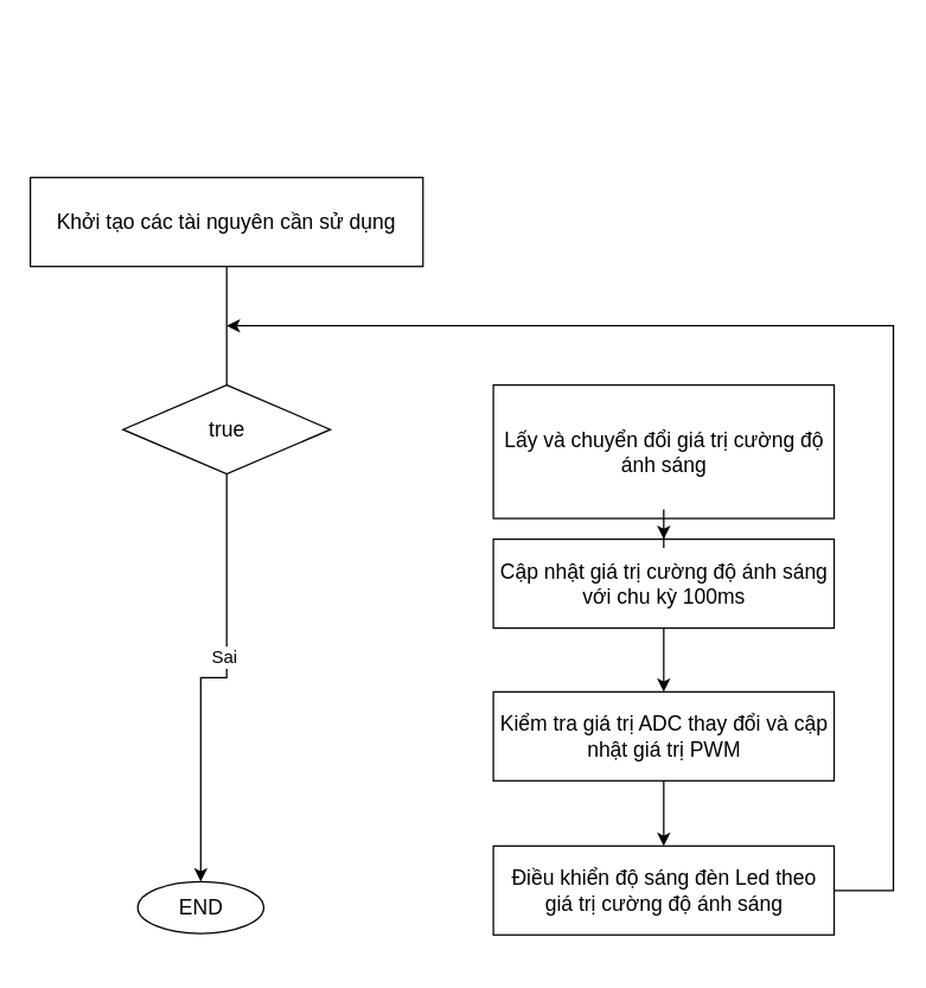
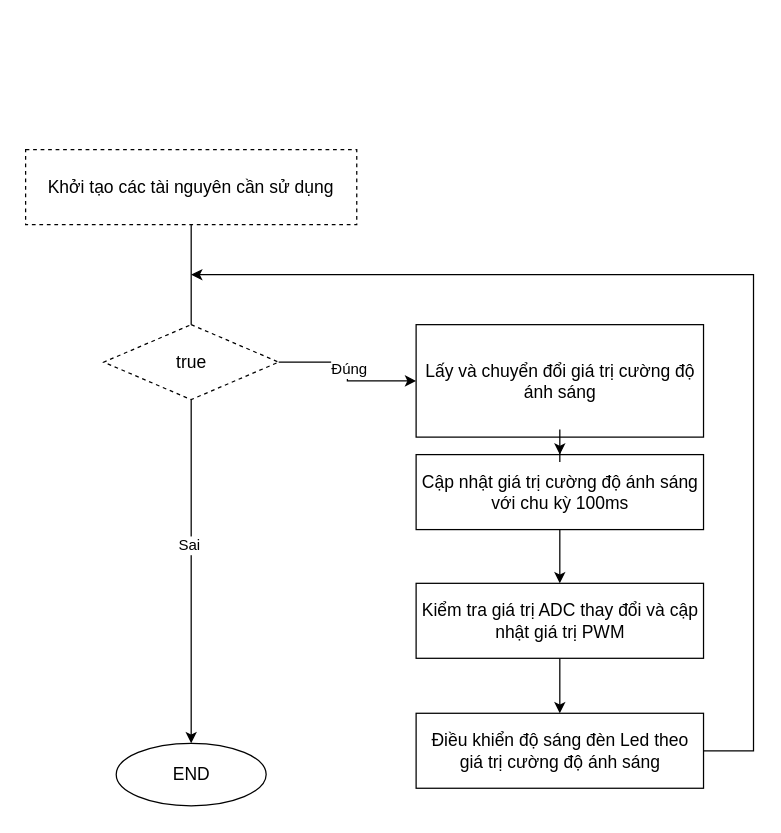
  <mxCell id="0" />
  <mxCell id="1" parent="0" />
  <mxCell id="2" value="" style="group" vertex="1" connectable="0" parent="1"><mxGeometry x="20" y="20" width="582.5" height="624" as="geometry" /></mxCell>
- <mxCell id="3" value="&lt;font style=&quot;font-size: 14px;&quot;&gt;Khởi tạo các tài nguyên cần sử dụng&lt;/font&gt;" style="rounded=0;whiteSpace=wrap;html=1;" parent="2" vertex="1"><mxGeometry y="99" width="265" height="60" as="geometry" /></mxCell>
- <mxCell id="4" value="&lt;font style=&quot;font-size: 14px;&quot;&gt;true&lt;/font&gt;" style="rhombus;whiteSpace=wrap;html=1;" parent="2" vertex="1"><mxGeometry x="62.5" y="239" width="140" height="60" as="geometry" /></mxCell>
+ <mxCell id="3" value="&lt;font style=&quot;font-size: 14px;&quot;&gt;Khởi tạo các tài nguyên cần sử dụng&lt;/font&gt;" style="rounded=0;whiteSpace=wrap;html=1;dashed=1;" parent="2" vertex="1"><mxGeometry y="99" width="265" height="60" as="geometry" /></mxCell>
+ <mxCell id="4" value="&lt;font style=&quot;font-size: 14px;&quot;&gt;true&lt;/font&gt;" style="rhombus;whiteSpace=wrap;html=1;dashed=1;" parent="2" vertex="1"><mxGeometry x="62.5" y="239" width="140" height="60" as="geometry" /></mxCell>
  <mxCell id="5" value="" style="edgeStyle=orthogonalEdgeStyle;rounded=0;orthogonalLoop=1;jettySize=auto;html=1;endArrow=none;" parent="2" source="3" target="4" edge="1"><mxGeometry relative="1" as="geometry" /></mxCell>
- <mxCell id="6" value="&lt;font style=&quot;font-size: 14px;&quot;&gt;END&lt;/font&gt;" style="ellipse;whiteSpace=wrap;html=1;" parent="2" vertex="1"><mxGeometry x="72.5" y="574" width="85" height="35" as="geometry" /></mxCell>
+ <mxCell id="6" value="&lt;font style=&quot;font-size: 14px;&quot;&gt;END&lt;/font&gt;" style="ellipse;whiteSpace=wrap;html=1;" parent="2" vertex="1"><mxGeometry x="72.5" y="574" width="120" height="50" as="geometry" /></mxCell>
  <mxCell id="7" value="" style="edgeStyle=orthogonalEdgeStyle;rounded=0;orthogonalLoop=1;jettySize=auto;html=1;" parent="2" source="4" target="6" edge="1"><mxGeometry relative="1" as="geometry" /></mxCell>
  <mxCell id="8" value="&lt;font style=&quot;font-size: 12px;&quot;&gt;Sai&lt;/font&gt;" style="edgeLabel;html=1;align=center;verticalAlign=middle;resizable=0;points=[];" parent="7" vertex="1" connectable="0"><mxGeometry x="-0.156" y="-2" relative="1" as="geometry"><mxPoint as="offset" /></mxGeometry></mxCell>
  <mxCell id="9" value="&lt;font style=&quot;font-size: 14px;&quot;&gt;Lấy và chuyển đổi giá trị cường độ ánh sáng&lt;/font&gt;" style="whiteSpace=wrap;html=1;" parent="2" vertex="1"><mxGeometry x="312.5" y="239" width="230" height="90" as="geometry" /></mxCell>
+ <mxCell id="10" value="" style="edgeStyle=orthogonalEdgeStyle;rounded=0;orthogonalLoop=1;jettySize=auto;html=1;" parent="2" source="4" target="9" edge="1"><mxGeometry relative="1" as="geometry" /></mxCell>
+ <mxCell id="11" value="&lt;font style=&quot;font-size: 12px;&quot;&gt;Đúng&lt;/font&gt;" style="edgeLabel;html=1;align=center;verticalAlign=middle;resizable=0;points=[];" parent="10" vertex="1" connectable="0"><mxGeometry x="-0.033" y="1" relative="1" as="geometry"><mxPoint as="offset" /></mxGeometry></mxCell>
  <mxCell id="12" style="edgeStyle=orthogonalEdgeStyle;rounded=0;orthogonalLoop=1;jettySize=auto;html=1;exitX=1;exitY=0.5;exitDx=0;exitDy=0;" parent="2" source="13" edge="1"><mxGeometry relative="1" as="geometry"><mxPoint x="132.5" y="199" as="targetPoint" /><Array as="points"><mxPoint x="582.5" y="580" /><mxPoint x="582.5" y="199" /><mxPoint x="132.5" y="199" /></Array></mxGeometry></mxCell>
  <mxCell id="13" value="&lt;font style=&quot;font-size: 14px;&quot;&gt;Điều khiển độ sáng đèn Led theo giá trị cường độ ánh sáng&lt;/font&gt;" style="whiteSpace=wrap;html=1;" parent="2" vertex="1"><mxGeometry x="312.5" y="550" width="230" height="60" as="geometry" /></mxCell>
  <mxCell id="14" value="&lt;font style=&quot;font-size: 14px;&quot;&gt;Cập nhật giá trị cường độ ánh sáng với chu kỳ 100ms&lt;/font&gt;" style="whiteSpace=wrap;html=1;" parent="2" vertex="1"><mxGeometry x="312.5" y="343" width="230" height="60" as="geometry" /></mxCell>
  <mxCell id="15" value="" style="edgeStyle=orthogonalEdgeStyle;rounded=0;orthogonalLoop=1;jettySize=auto;html=1;" parent="2" source="9" target="14" edge="1"><mxGeometry relative="1" as="geometry" /></mxCell>
  <mxCell id="16" value="" style="edgeStyle=orthogonalEdgeStyle;rounded=0;orthogonalLoop=1;jettySize=auto;html=1;" edge="1" parent="2" source="17" target="13"><mxGeometry relative="1" as="geometry" /></mxCell>
  <mxCell id="17" value="&lt;font style=&quot;font-size: 14px;&quot;&gt;Kiểm tra giá trị ADC thay đổi và cập nhật giá trị PWM&lt;/font&gt;" style="whiteSpace=wrap;html=1;" vertex="1" parent="2"><mxGeometry x="312.5" y="446" width="230" height="60" as="geometry" /></mxCell>
  <mxCell id="18" value="" style="edgeStyle=orthogonalEdgeStyle;rounded=0;orthogonalLoop=1;jettySize=auto;html=1;" edge="1" parent="2" source="14" target="17"><mxGeometry relative="1" as="geometry" /></mxCell>
